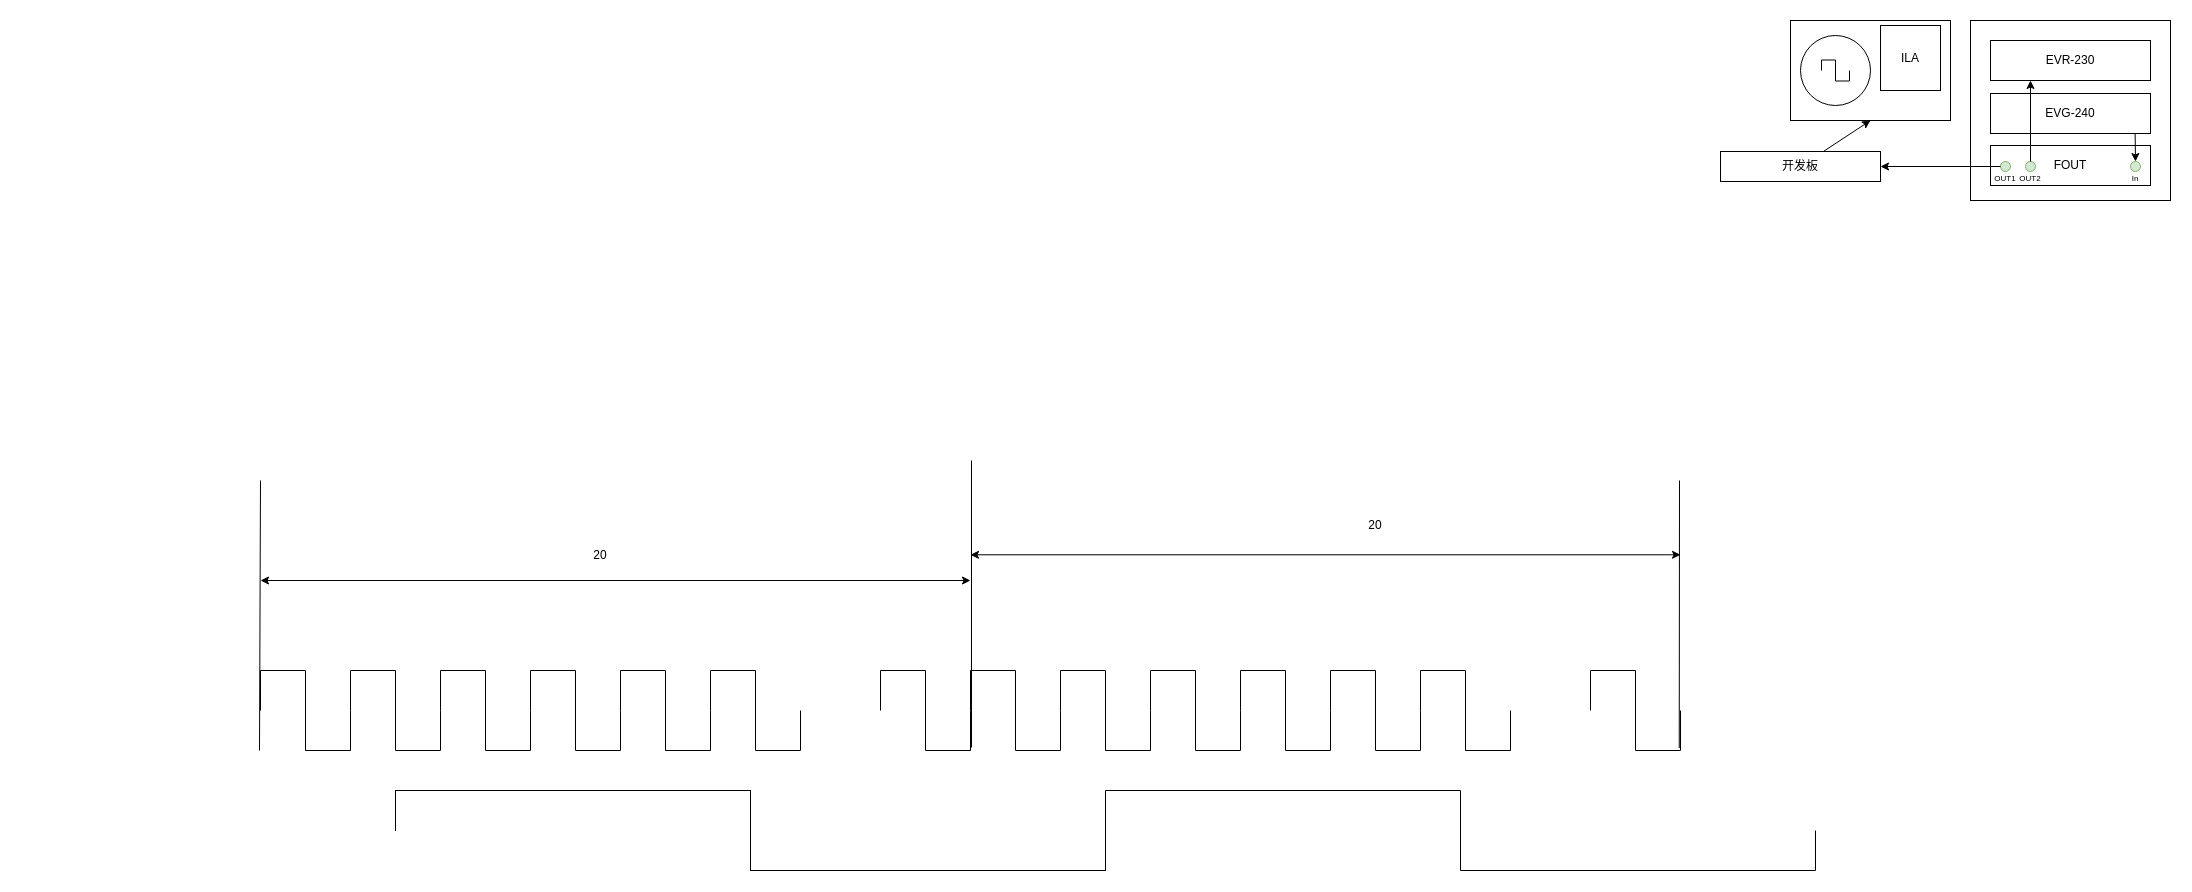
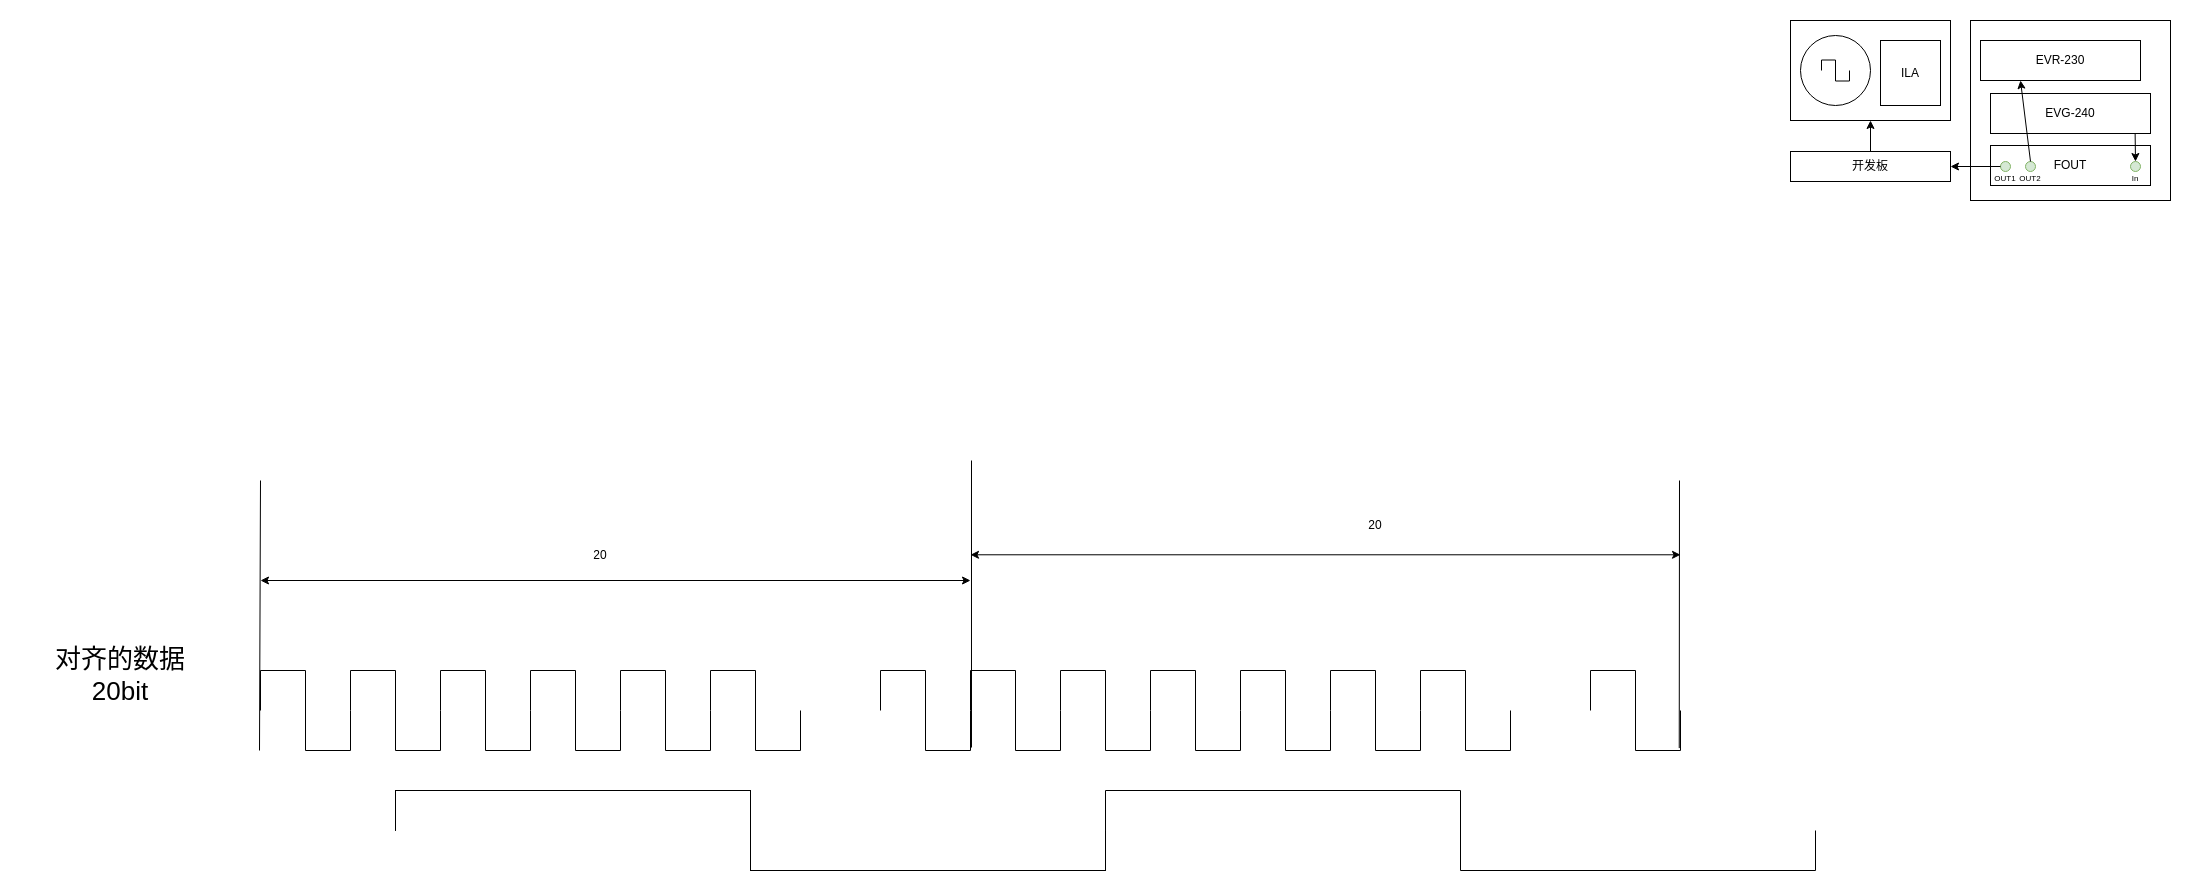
  <mxCell id="0" />
  <mxCell id="1" parent="0" />
  <mxCell id="2" value="" style="rounded=0;whiteSpace=wrap;html=1;fontFamily=Helvetica;fontSize=8;strokeColor=#000000;strokeWidth=1;fillColor=default;gradientColor=none;" vertex="1" parent="1"><mxGeometry x="1790" width="160" height="100" as="geometry" y="20" /></mxCell>
  <mxCell id="3" value="" style="rounded=0;whiteSpace=wrap;html=1;" vertex="1" parent="1"><mxGeometry x="1970" width="200" height="180" as="geometry" y="20" /></mxCell>
- <mxCell id="4" value="EVR-230" style="rounded=0;whiteSpace=wrap;html=1;" vertex="1" parent="1"><mxGeometry x="1990" y="40" width="160" height="40" as="geometry" /></mxCell>
+ <mxCell id="4" value="EVR-230" style="rounded=0;whiteSpace=wrap;html=1;" vertex="1" parent="1"><mxGeometry x="1980" y="40" width="160" height="40" as="geometry" /></mxCell>
  <mxCell id="5" value="FOUT" style="rounded=0;whiteSpace=wrap;html=1;" vertex="1" parent="1"><mxGeometry x="1990" y="145" width="160" height="40" as="geometry" /></mxCell>
  <mxCell id="6" value="" style="endArrow=classic;html=1;rounded=0;exitX=0.904;exitY=1;exitDx=0;exitDy=0;entryX=0.5;entryY=0;entryDx=0;entryDy=0;exitPerimeter=0;" edge="1" parent="1" source="8" target="7"><mxGeometry width="50" height="50" relative="1" as="geometry"><mxPoint x="1860" y="130" as="sourcePoint" /><mxPoint x="1880" y="140" as="targetPoint" /></mxGeometry></mxCell>
  <mxCell id="7" value="" style="ellipse;whiteSpace=wrap;html=1;aspect=fixed;fillColor=#d5e8d4;strokeColor=#82b366;" vertex="1" parent="1"><mxGeometry x="2130" y="161" width="10" height="10" as="geometry" /></mxCell>
  <mxCell id="8" value="EVG-240" style="rounded=0;whiteSpace=wrap;html=1;" vertex="1" parent="1"><mxGeometry x="1990" y="93" width="160" height="40" as="geometry" /></mxCell>
  <mxCell id="9" value="" style="ellipse;whiteSpace=wrap;html=1;aspect=fixed;fillColor=#d5e8d4;strokeColor=#82b366;" vertex="1" parent="1"><mxGeometry x="2000" y="161" width="10" height="10" as="geometry" /></mxCell>
  <mxCell id="10" value="" style="ellipse;whiteSpace=wrap;html=1;aspect=fixed;fillColor=#d5e8d4;strokeColor=#82b366;" vertex="1" parent="1"><mxGeometry x="2025" y="161" width="10" height="10" as="geometry" /></mxCell>
  <mxCell id="11" value="" style="endArrow=classic;html=1;rounded=0;exitX=0.5;exitY=0;exitDx=0;exitDy=0;entryX=0.25;entryY=1;entryDx=0;entryDy=0;" edge="1" parent="1" source="10" target="4"><mxGeometry width="50" height="50" relative="1" as="geometry"><mxPoint x="2100" y="150" as="sourcePoint" /><mxPoint x="2150" y="100" as="targetPoint" /></mxGeometry></mxCell>
- <mxCell id="12" value="开发板" style="rounded=0;whiteSpace=wrap;html=1;" vertex="1" parent="1"><mxGeometry x="1720" y="151" width="160" height="30" as="geometry" /></mxCell>
+ <mxCell id="12" value="开发板" style="rounded=0;whiteSpace=wrap;html=1;" vertex="1" parent="1"><mxGeometry x="1790" y="151" width="160" height="30" as="geometry" /></mxCell>
  <mxCell id="13" value="In" style="text;html=1;strokeColor=none;fillColor=none;align=center;verticalAlign=middle;whiteSpace=wrap;rounded=0;fontSize=8;" vertex="1" parent="1"><mxGeometry x="2130" y="170.5" width="10" height="15" as="geometry" /></mxCell>
  <mxCell id="14" value="OUT1" style="text;html=1;strokeColor=none;fillColor=none;align=center;verticalAlign=middle;whiteSpace=wrap;rounded=0;strokeWidth=0;fontSize=8;fontFamily=Helvetica;" vertex="1" parent="1"><mxGeometry x="1995" y="173" width="20" height="10" as="geometry" /></mxCell>
  <mxCell id="15" value="OUT2" style="text;html=1;strokeColor=none;fillColor=none;align=center;verticalAlign=middle;whiteSpace=wrap;rounded=0;strokeWidth=0;fontSize=8;" vertex="1" parent="1"><mxGeometry x="2020" y="173" width="20" height="10" as="geometry" /></mxCell>
  <mxCell id="16" value="" style="pointerEvents=1;verticalLabelPosition=bottom;shadow=0;dashed=0;align=center;html=1;verticalAlign=top;shape=mxgraph.electrical.signal_sources.source;aspect=fixed;points=[[0.5,0,0],[1,0.5,0],[0.5,1,0],[0,0.5,0]];elSignalType=square;fontFamily=Helvetica;fontSize=8;strokeColor=#000000;strokeWidth=1;fillColor=default;gradientColor=none;" vertex="1" parent="1"><mxGeometry x="1800" y="35" width="70" height="70" as="geometry" /></mxCell>
  <mxCell id="17" value="" style="endArrow=classic;html=1;rounded=0;fontFamily=Helvetica;fontSize=8;entryX=0.5;entryY=1;entryDx=0;entryDy=0;" edge="1" parent="1" source="12" target="2"><mxGeometry width="50" height="50" relative="1" as="geometry"><mxPoint x="1790" y="120" as="sourcePoint" /><mxPoint x="1840" y="70" as="targetPoint" /></mxGeometry></mxCell>
- <mxCell id="18" value="&lt;font style=&quot;font-size: 12px&quot;&gt;ILA&lt;/font&gt;" style="rounded=0;whiteSpace=wrap;html=1;fontFamily=Helvetica;fontSize=8;strokeColor=#000000;strokeWidth=1;fillColor=default;gradientColor=none;" vertex="1" parent="1"><mxGeometry x="1880" y="25" width="60" height="65" as="geometry" /></mxCell>
+ <mxCell id="18" value="&lt;font style=&quot;font-size: 12px&quot;&gt;ILA&lt;/font&gt;" style="rounded=0;whiteSpace=wrap;html=1;fontFamily=Helvetica;fontSize=8;strokeColor=#000000;strokeWidth=1;fillColor=default;gradientColor=none;" vertex="1" parent="1"><mxGeometry x="1880" y="40" width="60" height="65" as="geometry" /></mxCell>
  <mxCell id="19" value="" style="endArrow=classic;html=1;rounded=0;exitX=0;exitY=0.5;exitDx=0;exitDy=0;entryX=1;entryY=0.5;entryDx=0;entryDy=0;" edge="1" parent="1" source="9" target="12"><mxGeometry width="50" height="50" relative="1" as="geometry"><mxPoint x="1770" y="90" as="sourcePoint" /><mxPoint x="1950" y="180" as="targetPoint" /></mxGeometry></mxCell>
  <mxCell id="20" value="" style="pointerEvents=1;verticalLabelPosition=bottom;shadow=0;dashed=0;align=center;html=1;verticalAlign=top;shape=mxgraph.electrical.waveforms.square_wave;fontFamily=Helvetica;fontSize=12;strokeColor=#000000;strokeWidth=1;fillColor=default;gradientColor=none;" vertex="1" parent="1"><mxGeometry x="260" y="670" width="90" height="80" as="geometry" /></mxCell>
  <mxCell id="21" value="" style="pointerEvents=1;verticalLabelPosition=bottom;shadow=0;dashed=0;align=center;html=1;verticalAlign=top;shape=mxgraph.electrical.waveforms.square_wave;fontFamily=Helvetica;fontSize=12;strokeColor=#000000;strokeWidth=1;fillColor=default;gradientColor=none;" vertex="1" parent="1"><mxGeometry x="350" y="670" width="90" height="80" as="geometry" /></mxCell>
  <mxCell id="22" value="" style="pointerEvents=1;verticalLabelPosition=bottom;shadow=0;dashed=0;align=center;html=1;verticalAlign=top;shape=mxgraph.electrical.waveforms.square_wave;fontFamily=Helvetica;fontSize=12;strokeColor=#000000;strokeWidth=1;fillColor=default;gradientColor=none;" vertex="1" parent="1"><mxGeometry x="440" y="670" width="90" height="80" as="geometry" /></mxCell>
  <mxCell id="23" value="" style="pointerEvents=1;verticalLabelPosition=bottom;shadow=0;dashed=0;align=center;html=1;verticalAlign=top;shape=mxgraph.electrical.waveforms.square_wave;fontFamily=Helvetica;fontSize=12;strokeColor=#000000;strokeWidth=1;fillColor=default;gradientColor=none;" vertex="1" parent="1"><mxGeometry x="530" y="670" width="90" height="80" as="geometry" /></mxCell>
  <mxCell id="24" value="" style="pointerEvents=1;verticalLabelPosition=bottom;shadow=0;dashed=0;align=center;html=1;verticalAlign=top;shape=mxgraph.electrical.waveforms.square_wave;fontFamily=Helvetica;fontSize=12;strokeColor=#000000;strokeWidth=1;fillColor=default;gradientColor=none;" vertex="1" parent="1"><mxGeometry x="620" y="670" width="90" height="80" as="geometry" /></mxCell>
  <mxCell id="25" value="" style="pointerEvents=1;verticalLabelPosition=bottom;shadow=0;dashed=0;align=center;html=1;verticalAlign=top;shape=mxgraph.electrical.waveforms.square_wave;fontFamily=Helvetica;fontSize=12;strokeColor=#000000;strokeWidth=1;fillColor=default;gradientColor=none;" vertex="1" parent="1"><mxGeometry x="710" y="670" width="90" height="80" as="geometry" /></mxCell>
  <mxCell id="26" value="" style="pointerEvents=1;verticalLabelPosition=bottom;shadow=0;dashed=0;align=center;html=1;verticalAlign=top;shape=mxgraph.electrical.waveforms.square_wave;fontFamily=Helvetica;fontSize=12;strokeColor=#000000;strokeWidth=1;fillColor=default;gradientColor=none;" vertex="1" parent="1"><mxGeometry x="395" y="790" width="710" height="80" as="geometry" /></mxCell>
  <mxCell id="27" value="" style="endArrow=classic;startArrow=classic;html=1;rounded=0;fontFamily=Helvetica;fontSize=12;" edge="1" parent="1"><mxGeometry width="50" height="50" relative="1" as="geometry"><mxPoint x="260" y="580" as="sourcePoint" /><mxPoint x="970" y="580" as="targetPoint" /></mxGeometry></mxCell>
  <mxCell id="28" value="" style="pointerEvents=1;verticalLabelPosition=bottom;shadow=0;dashed=0;align=center;html=1;verticalAlign=top;shape=mxgraph.electrical.waveforms.square_wave;fontFamily=Helvetica;fontSize=12;strokeColor=#000000;strokeWidth=1;fillColor=default;gradientColor=none;" vertex="1" parent="1"><mxGeometry x="880" y="670" width="90" height="80" as="geometry" /></mxCell>
  <mxCell id="29" value="20" style="text;html=1;strokeColor=none;fillColor=none;align=center;verticalAlign=middle;whiteSpace=wrap;rounded=0;fontFamily=Helvetica;fontSize=12;" vertex="1" parent="1"><mxGeometry x="570" y="540" width="60" height="30" as="geometry" /></mxCell>
  <mxCell id="30" value="" style="endArrow=none;html=1;rounded=0;fontFamily=Helvetica;fontSize=12;exitX=-0.011;exitY=1;exitDx=0;exitDy=0;exitPerimeter=0;" edge="1" parent="1" source="20"><mxGeometry width="50" height="50" relative="1" as="geometry"><mxPoint x="670" y="710" as="sourcePoint" /><mxPoint x="260" y="480" as="targetPoint" /></mxGeometry></mxCell>
  <mxCell id="31" value="" style="endArrow=none;html=1;rounded=0;fontFamily=Helvetica;fontSize=12;exitX=1.011;exitY=0.963;exitDx=0;exitDy=0;exitPerimeter=0;" edge="1" parent="1" source="28"><mxGeometry width="50" height="50" relative="1" as="geometry"><mxPoint x="670" y="710" as="sourcePoint" /><mxPoint x="971" y="460" as="targetPoint" /></mxGeometry></mxCell>
  <mxCell id="32" value="" style="pointerEvents=1;verticalLabelPosition=bottom;shadow=0;dashed=0;align=center;html=1;verticalAlign=top;shape=mxgraph.electrical.waveforms.square_wave;fontFamily=Helvetica;fontSize=12;strokeColor=#000000;strokeWidth=1;fillColor=default;gradientColor=none;" vertex="1" parent="1"><mxGeometry x="1105" y="790" width="710" height="80" as="geometry" /></mxCell>
  <mxCell id="33" value="" style="pointerEvents=1;verticalLabelPosition=bottom;shadow=0;dashed=0;align=center;html=1;verticalAlign=top;shape=mxgraph.electrical.waveforms.square_wave;fontFamily=Helvetica;fontSize=12;strokeColor=#000000;strokeWidth=1;fillColor=default;gradientColor=none;" vertex="1" parent="1"><mxGeometry x="395" y="790" width="710" height="80" as="geometry" /></mxCell>
  <mxCell id="34" value="" style="pointerEvents=1;verticalLabelPosition=bottom;shadow=0;dashed=0;align=center;html=1;verticalAlign=top;shape=mxgraph.electrical.waveforms.square_wave;fontFamily=Helvetica;fontSize=12;strokeColor=#000000;strokeWidth=1;fillColor=default;gradientColor=none;" vertex="1" parent="1"><mxGeometry x="395" y="790" width="710" height="80" as="geometry" /></mxCell>
  <mxCell id="35" value="" style="pointerEvents=1;verticalLabelPosition=bottom;shadow=0;dashed=0;align=center;html=1;verticalAlign=top;shape=mxgraph.electrical.waveforms.square_wave;fontFamily=Helvetica;fontSize=12;strokeColor=#000000;strokeWidth=1;fillColor=default;gradientColor=none;" vertex="1" parent="1"><mxGeometry x="395" y="790" width="710" height="80" as="geometry" /></mxCell>
  <mxCell id="36" value="" style="pointerEvents=1;verticalLabelPosition=bottom;shadow=0;dashed=0;align=center;html=1;verticalAlign=top;shape=mxgraph.electrical.waveforms.square_wave;fontFamily=Helvetica;fontSize=12;strokeColor=#000000;strokeWidth=1;fillColor=default;gradientColor=none;" vertex="1" parent="1"><mxGeometry x="970" y="670" width="90" height="80" as="geometry" /></mxCell>
  <mxCell id="37" value="" style="pointerEvents=1;verticalLabelPosition=bottom;shadow=0;dashed=0;align=center;html=1;verticalAlign=top;shape=mxgraph.electrical.waveforms.square_wave;fontFamily=Helvetica;fontSize=12;strokeColor=#000000;strokeWidth=1;fillColor=default;gradientColor=none;" vertex="1" parent="1"><mxGeometry x="1060" y="670" width="90" height="80" as="geometry" /></mxCell>
  <mxCell id="38" value="" style="pointerEvents=1;verticalLabelPosition=bottom;shadow=0;dashed=0;align=center;html=1;verticalAlign=top;shape=mxgraph.electrical.waveforms.square_wave;fontFamily=Helvetica;fontSize=12;strokeColor=#000000;strokeWidth=1;fillColor=default;gradientColor=none;" vertex="1" parent="1"><mxGeometry x="1150" y="670" width="90" height="80" as="geometry" /></mxCell>
  <mxCell id="39" value="" style="pointerEvents=1;verticalLabelPosition=bottom;shadow=0;dashed=0;align=center;html=1;verticalAlign=top;shape=mxgraph.electrical.waveforms.square_wave;fontFamily=Helvetica;fontSize=12;strokeColor=#000000;strokeWidth=1;fillColor=default;gradientColor=none;" vertex="1" parent="1"><mxGeometry x="1240" y="670" width="90" height="80" as="geometry" /></mxCell>
  <mxCell id="40" value="" style="pointerEvents=1;verticalLabelPosition=bottom;shadow=0;dashed=0;align=center;html=1;verticalAlign=top;shape=mxgraph.electrical.waveforms.square_wave;fontFamily=Helvetica;fontSize=12;strokeColor=#000000;strokeWidth=1;fillColor=default;gradientColor=none;" vertex="1" parent="1"><mxGeometry x="1330" y="670" width="90" height="80" as="geometry" /></mxCell>
  <mxCell id="41" value="" style="pointerEvents=1;verticalLabelPosition=bottom;shadow=0;dashed=0;align=center;html=1;verticalAlign=top;shape=mxgraph.electrical.waveforms.square_wave;fontFamily=Helvetica;fontSize=12;strokeColor=#000000;strokeWidth=1;fillColor=default;gradientColor=none;" vertex="1" parent="1"><mxGeometry x="1420" y="670" width="90" height="80" as="geometry" /></mxCell>
  <mxCell id="42" value="" style="pointerEvents=1;verticalLabelPosition=bottom;shadow=0;dashed=0;align=center;html=1;verticalAlign=top;shape=mxgraph.electrical.waveforms.square_wave;fontFamily=Helvetica;fontSize=12;strokeColor=#000000;strokeWidth=1;fillColor=default;gradientColor=none;" vertex="1" parent="1"><mxGeometry x="1590" y="670" width="90" height="80" as="geometry" /></mxCell>
  <mxCell id="43" value="" style="endArrow=none;html=1;rounded=0;fontFamily=Helvetica;fontSize=12;exitX=0.986;exitY=0.97;exitDx=0;exitDy=0;exitPerimeter=0;" edge="1" parent="1" source="42"><mxGeometry width="50" height="50" relative="1" as="geometry"><mxPoint x="980" y="600" as="sourcePoint" /><mxPoint x="1679" y="480" as="targetPoint" /></mxGeometry></mxCell>
  <mxCell id="44" value="" style="endArrow=classic;startArrow=classic;html=1;rounded=0;fontFamily=Helvetica;fontSize=12;" edge="1" parent="1"><mxGeometry width="50" height="50" relative="1" as="geometry"><mxPoint x="970" y="554.29" as="sourcePoint" /><mxPoint x="1680" y="554.29" as="targetPoint" /></mxGeometry></mxCell>
  <mxCell id="45" value="20" style="text;html=1;strokeColor=none;fillColor=none;align=center;verticalAlign=middle;whiteSpace=wrap;rounded=0;fontFamily=Helvetica;fontSize=12;" vertex="1" parent="1"><mxGeometry x="1345" y="510" width="60" height="30" as="geometry" /></mxCell>
+ <mxCell id="46" value="&lt;div&gt;对齐的数据&lt;/div&gt;&lt;div&gt;20bit&lt;br&gt;&lt;/div&gt;" style="text;html=1;strokeColor=none;fillColor=none;align=center;verticalAlign=middle;whiteSpace=wrap;rounded=0;fontFamily=Helvetica;fontSize=26;strokeWidth=5;" vertex="1" parent="1"><mxGeometry x="20" y="600" width="200" height="150" as="geometry" /></mxCell>
